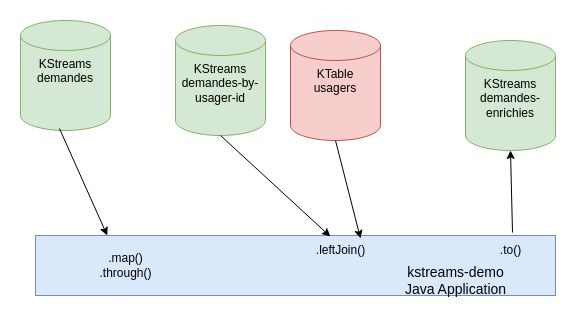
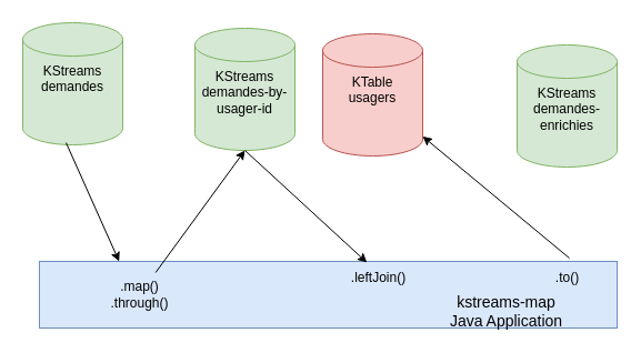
  <mxCell id="0" />
  <mxCell id="1" parent="0" />
  <mxCell id="2" value="KStreams&lt;br&gt;demandes" style="shape=cylinder3;whiteSpace=wrap;html=1;boundedLbl=1;backgroundOutline=1;size=15;fillColor=#d5e8d4;strokeColor=#82b366;verticalAlign=top;" vertex="1" parent="1"><mxGeometry x="20" y="20" width="90" height="110" as="geometry" /></mxCell>
  <mxCell id="3" value="" style="rounded=0;whiteSpace=wrap;html=1;fillColor=#dae8fc;strokeColor=#6c8ebf;" vertex="1" parent="1"><mxGeometry x="35" y="235" width="520" height="60" as="geometry" /></mxCell>
  <mxCell id="4" value="KStreams&lt;br&gt;demandes-by-usager-id" style="shape=cylinder3;whiteSpace=wrap;html=1;boundedLbl=1;backgroundOutline=1;size=15;fillColor=#d5e8d4;strokeColor=#82b366;verticalAlign=top;" vertex="1" parent="1"><mxGeometry x="175" y="25" width="90" height="110" as="geometry" /></mxCell>
  <mxCell id="5" value="KTable&lt;br&gt;usagers" style="shape=cylinder3;whiteSpace=wrap;html=1;boundedLbl=1;backgroundOutline=1;size=15;fillColor=#f8cecc;strokeColor=#b85450;verticalAlign=top;" vertex="1" parent="1"><mxGeometry x="290" y="30" width="90" height="110" as="geometry" /></mxCell>
  <mxCell id="6" value="KStreams&lt;br&gt;demandes-enrichies" style="shape=cylinder3;whiteSpace=wrap;html=1;boundedLbl=1;backgroundOutline=1;size=15;fillColor=#d5e8d4;strokeColor=#82b366;verticalAlign=top;" vertex="1" parent="1"><mxGeometry x="465" y="40" width="90" height="110" as="geometry" /></mxCell>
  <mxCell id="7" value="" style="endArrow=classic;html=1;rounded=0;exitX=0.433;exitY=0.982;exitDx=0;exitDy=0;exitPerimeter=0;entryX=0.138;entryY=0;entryDx=0;entryDy=0;entryPerimeter=0;" edge="1" parent="1" source="2" target="3"><mxGeometry width="50" height="50" relative="1" as="geometry"><mxPoint x="395" y="505" as="sourcePoint" /><mxPoint x="445" y="455" as="targetPoint" /></mxGeometry></mxCell>
  <mxCell id="8" value=".map()&lt;br&gt;.through()" style="text;html=1;align=center;verticalAlign=middle;resizable=0;points=[];autosize=1;strokeColor=none;fillColor=none;" vertex="1" parent="1"><mxGeometry x="85" y="245" width="80" height="40" as="geometry" /></mxCell>
+ <mxCell id="9" value="" style="endArrow=classic;html=1;rounded=0;entryX=0.5;entryY=1;entryDx=0;entryDy=0;entryPerimeter=0;" edge="1" parent="1" source="8" target="4"><mxGeometry width="50" height="50" relative="1" as="geometry"><mxPoint x="84" y="143" as="sourcePoint" /><mxPoint x="117" y="245" as="targetPoint" /></mxGeometry></mxCell>
  <mxCell id="10" value=".leftJoin()" style="text;html=1;align=center;verticalAlign=middle;resizable=0;points=[];autosize=1;strokeColor=none;fillColor=none;" vertex="1" parent="1"><mxGeometry x="305" y="235" width="70" height="30" as="geometry" /></mxCell>
  <mxCell id="11" value="" style="endArrow=classic;html=1;rounded=0;entryX=0.567;entryY=0.017;entryDx=0;entryDy=0;entryPerimeter=0;exitX=0.5;exitY=1;exitDx=0;exitDy=0;exitPerimeter=0;" edge="1" parent="1" source="4" target="3"><mxGeometry width="50" height="50" relative="1" as="geometry"><mxPoint x="150" y="255" as="sourcePoint" /><mxPoint x="230" y="145" as="targetPoint" /></mxGeometry></mxCell>
- <mxCell id="12" value="" style="endArrow=classic;html=1;rounded=0;entryX=0.786;entryY=0.1;entryDx=0;entryDy=0;entryPerimeter=0;exitX=0.5;exitY=1;exitDx=0;exitDy=0;exitPerimeter=0;" edge="1" parent="1" source="5" target="10"><mxGeometry width="50" height="50" relative="1" as="geometry"><mxPoint x="160" y="265" as="sourcePoint" /><mxPoint x="240" y="155" as="targetPoint" /></mxGeometry></mxCell>
  <mxCell id="13" value=".to()" style="text;html=1;align=center;verticalAlign=middle;resizable=0;points=[];autosize=1;strokeColor=none;fillColor=none;" vertex="1" parent="1"><mxGeometry x="490" y="235" width="40" height="30" as="geometry" /></mxCell>
- <mxCell id="14" value="&lt;font style=&quot;font-size: 14px;&quot;&gt;kstreams-demo&lt;br&gt;Java Application&lt;/font&gt;" style="text;html=1;align=center;verticalAlign=middle;resizable=0;points=[];autosize=1;strokeColor=none;fillColor=none;" vertex="1" parent="1"><mxGeometry x="395" y="255" width="120" height="50" as="geometry" /></mxCell>
- <mxCell id="15" value="" style="endArrow=classic;html=1;rounded=0;entryX=0.5;entryY=1;entryDx=0;entryDy=0;entryPerimeter=0;exitX=0.55;exitY=-0.1;exitDx=0;exitDy=0;exitPerimeter=0;" edge="1" parent="1" source="13" target="6"><mxGeometry width="50" height="50" relative="1" as="geometry"><mxPoint x="510" y="225" as="sourcePoint" /><mxPoint x="340" y="246" as="targetPoint" /></mxGeometry></mxCell>
+ <mxCell id="14" value="&lt;font style=&quot;font-size: 14px;&quot;&gt;kstreams-map&lt;br&gt;Java Application&lt;/font&gt;" style="text;html=1;align=center;verticalAlign=middle;resizable=0;points=[];autosize=1;strokeColor=none;fillColor=none;" vertex="1" parent="1"><mxGeometry x="395" y="255" width="120" height="50" as="geometry" /></mxCell>
+ <mxCell id="15" value="" style="endArrow=classic;html=1;rounded=0;exitX=0.55;exitY=-0.1;exitDx=0;exitDy=0;exitPerimeter=0;" edge="1" parent="1" source="13" target="5"><mxGeometry width="50" height="50" relative="1" as="geometry"><mxPoint x="510" y="225" as="sourcePoint" /><mxPoint x="340" y="246" as="targetPoint" /></mxGeometry></mxCell>
